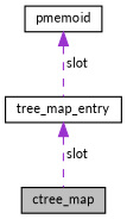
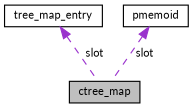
  digraph {
    fontname=Lato
    node [color=black fillcolor=white fontname=Lato fontsize=10 shape=record style=filled]
    edge [color=darkorchid3 dir=back fontname=Lato fontsize=10 labelfontname=Helvetica labelfontsize=10 style=dashed]
    n1 [fillcolor=grey75 fontcolor=black height=0.2 label=ctree_map width=0.4]
    n2 [height=0.2 label=tree_map_entry width=0.4]
    n3 [height=0.2 label=pmemoid width=0.4]
    n2 -> n1 [label=" slot"]
-   n3 -> n2 [label=" slot"]
+   n3 -> n1 [label=" slot"]
  }
